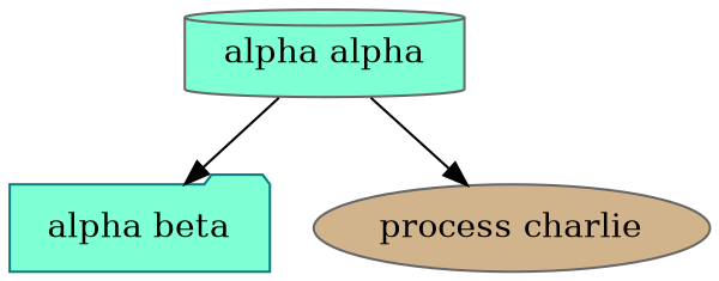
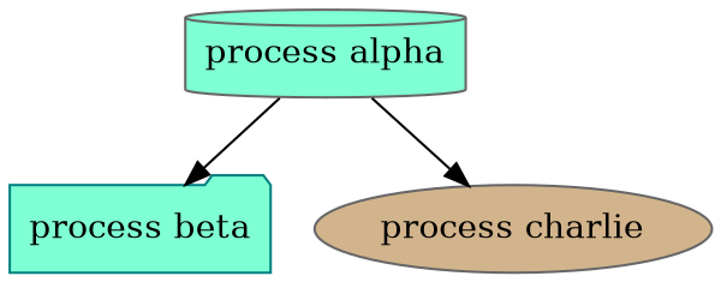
  strict digraph {
    node [color=gray40 fillcolor=aquamarine style=filled]
    edge [color=black]
-   "process beta" [color=teal shape=folder label="alpha beta"]
+   "process beta" [color=teal shape=folder]
    "process charlie" [fillcolor=tan shape=ellipse]
-   "process alpha" [shape=cylinder label="alpha alpha"]
+   "process alpha" [shape=cylinder]
    "process alpha" -> "process beta"
    "process alpha" -> "process charlie"
  }
